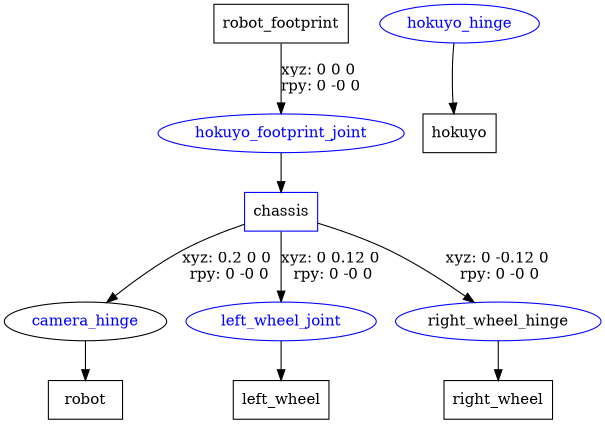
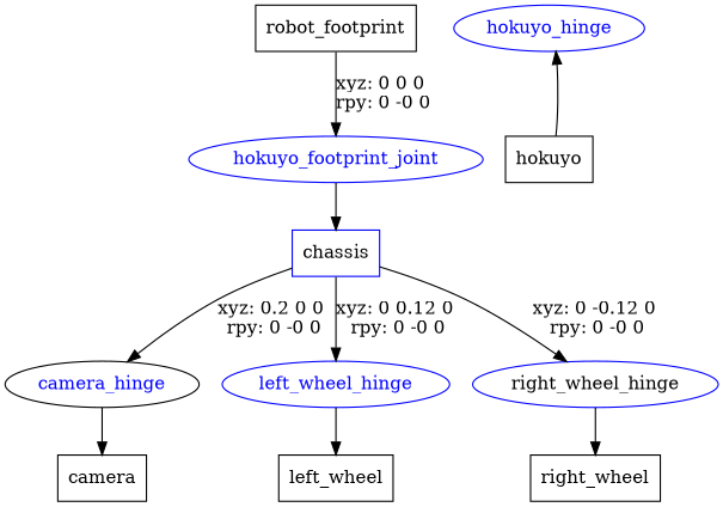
  digraph {
    node [shape=box]
    n1 [label=robot_footprint]
    n2 [color=blue fontcolor=blue label=hokuyo_footprint_joint shape=ellipse]
    n3 [color=blue label=chassis]
    camera_hinge [color=black fontcolor=blue shape=ellipse]
-   left_wheel_hinge [color=blue fontcolor=blue shape=ellipse label=left_wheel_joint]
+   left_wheel_hinge [color=blue fontcolor=blue shape=ellipse]
    right_wheel_hinge [color=blue fontcolor=black shape=ellipse]
-   n7 [label=robot]
+   n7 [label=camera]
    hokuyo_hinge [color=blue fontcolor=blue shape=ellipse]
    n9 [label=hokuyo]
    n10 [label=left_wheel]
    n11 [label=right_wheel]
    n1 -> n2 [label="xyz: 0 0 0 \nrpy: 0 -0 0"]
    n2 -> n3
    n3 -> camera_hinge [label="xyz: 0.2 0 0 \nrpy: 0 -0 0"]
    n3 -> left_wheel_hinge [label="xyz: 0 0.12 0 \nrpy: 0 -0 0"]
    n3 -> right_wheel_hinge [label="xyz: 0 -0.12 0 \nrpy: 0 -0 0"]
    camera_hinge -> n7
    left_wheel_hinge -> n10
    right_wheel_hinge -> n11
-   hokuyo_hinge -> n9
+   n9 -> hokuyo_hinge
  }
